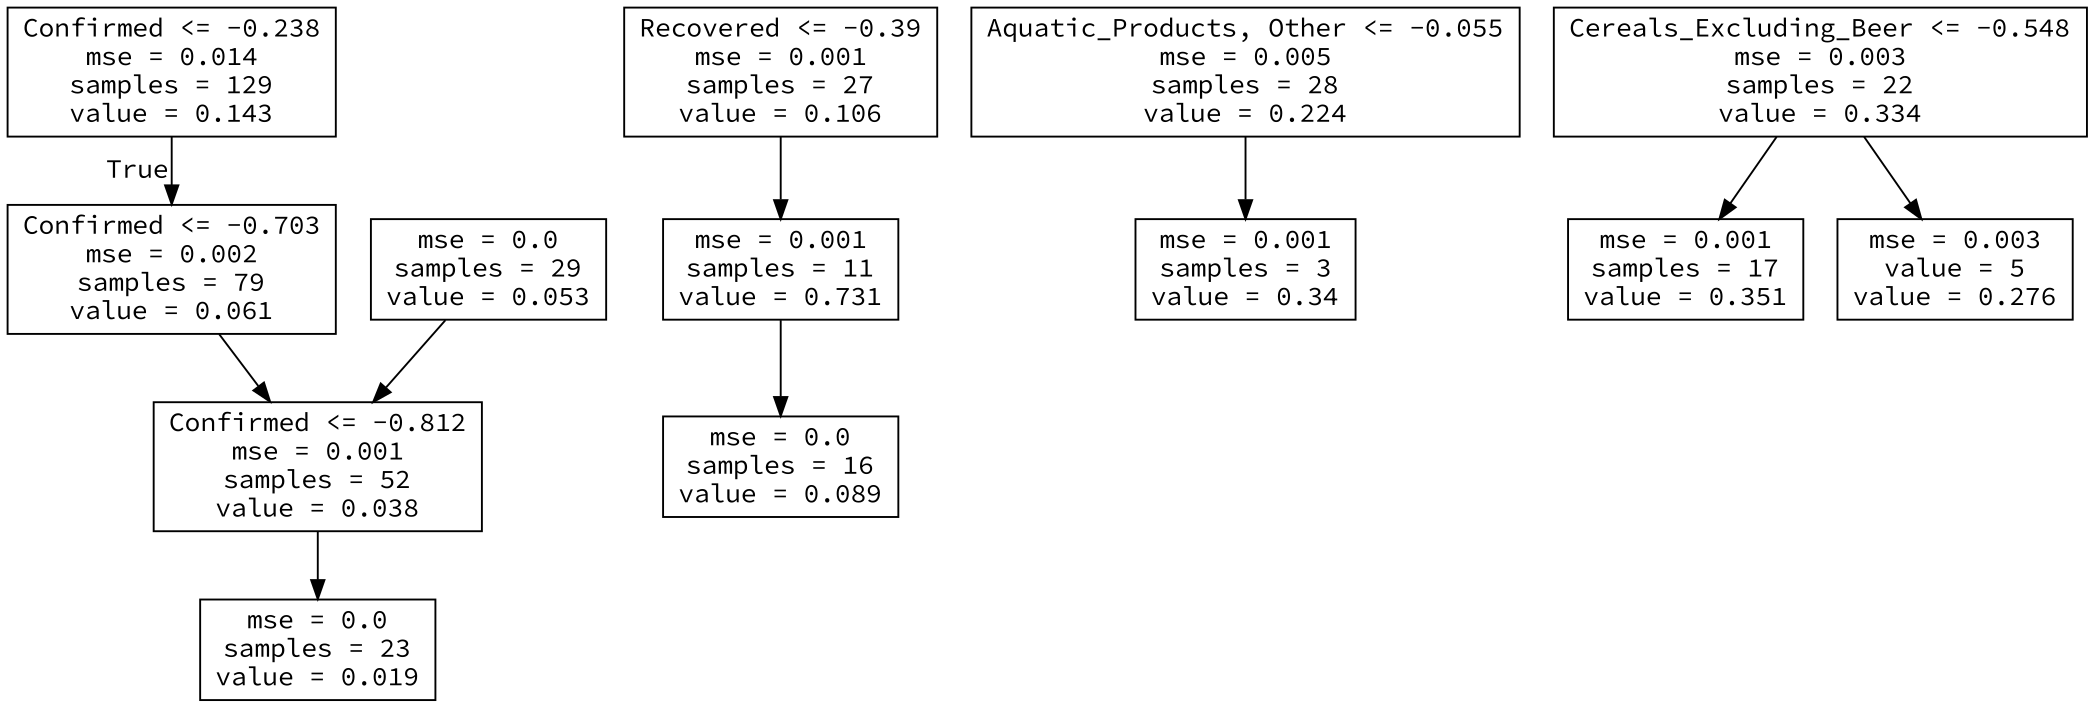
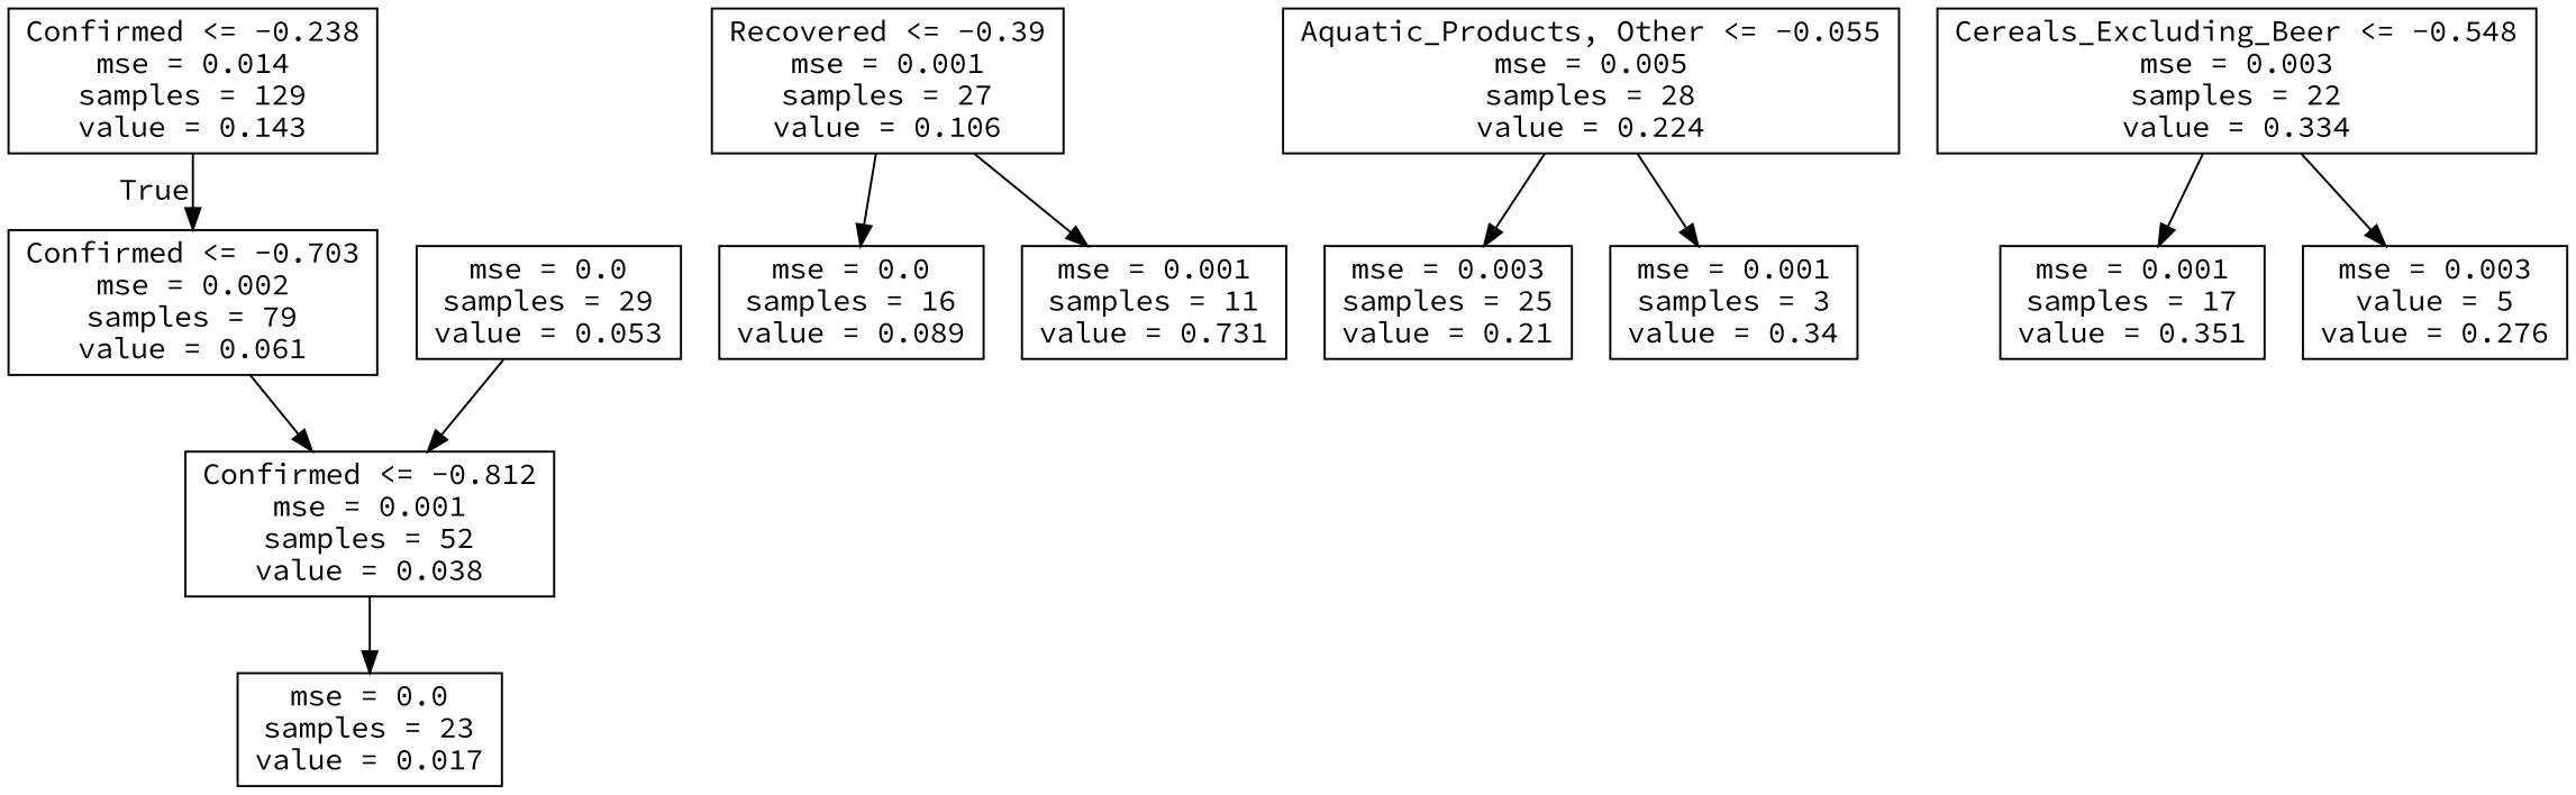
  digraph {
    fontname="Source Code Pro"
    node [fontname="Source Code Pro" shape=box]
    edge [fontname="Source Code Pro"]
    n1 [label="Confirmed <= -0.238\nmse = 0.014\nsamples = 129\nvalue = 0.143"]
    n2 [label="Confirmed <= -0.703\nmse = 0.002\nsamples = 79\nvalue = 0.061"]
    n3 [label="Confirmed <= -0.812\nmse = 0.001\nsamples = 52\nvalue = 0.038"]
-   n4 [label="mse = 0.0\nsamples = 23\nvalue = 0.019"]
+   n4 [label="mse = 0.0\nsamples = 23\nvalue = 0.017"]
    n5 [label="Recovered <= -0.39\nmse = 0.001\nsamples = 27\nvalue = 0.106"]
    n6 [label="mse = 0.0\nsamples = 16\nvalue = 0.089"]
    n7 [label="mse = 0.001\nsamples = 11\nvalue = 0.731"]
    n8 [label="mse = 0.0\nsamples = 29\nvalue = 0.053"]
    n9 [label="Aquatic_Products, Other <= -0.055\nmse = 0.005\nsamples = 28\nvalue = 0.224"]
+   n10 [label="mse = 0.003\nsamples = 25\nvalue = 0.21"]
    n11 [label="mse = 0.001\nsamples = 3\nvalue = 0.34"]
    n12 [label="Cereals_Excluding_Beer <= -0.548\nmse = 0.003\nsamples = 22\nvalue = 0.334"]
    n13 [label="mse = 0.001\nsamples = 17\nvalue = 0.351"]
    n14 [label="mse = 0.003\nvalue = 5\nvalue = 0.276"]
    n1 -> n2 [headlabel=True labelangle=45 labeldistance=2.5]
    n2 -> n3
    n3 -> n4
-   n7 -> n6
+   n5 -> n6
    n5 -> n7
    n8 -> n3
+   n9 -> n10
    n9 -> n11
    n12 -> n13
    n12 -> n14
  }
